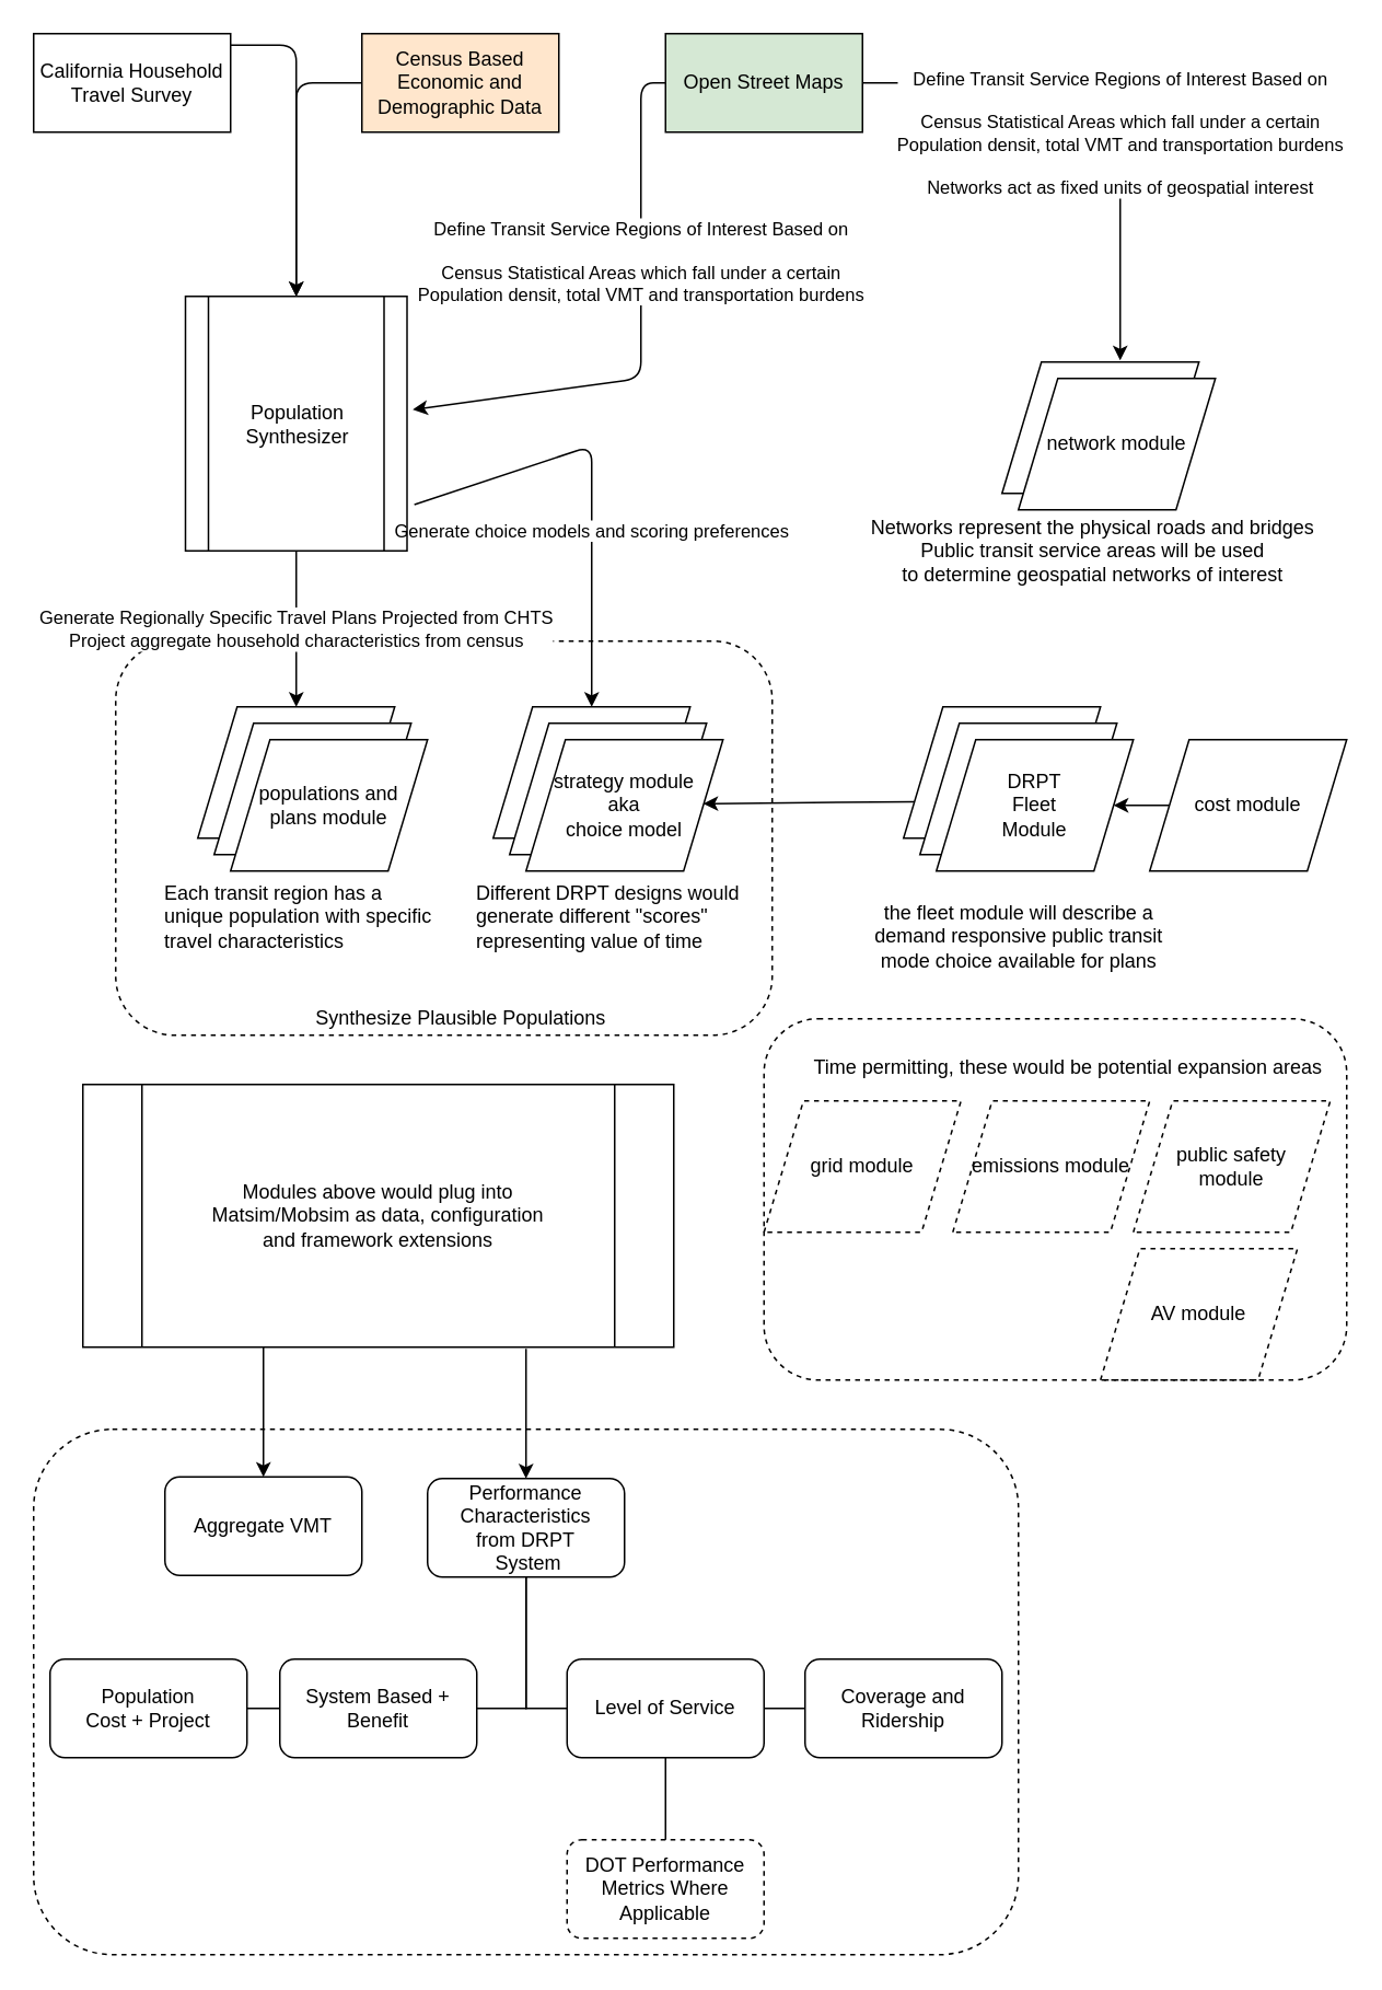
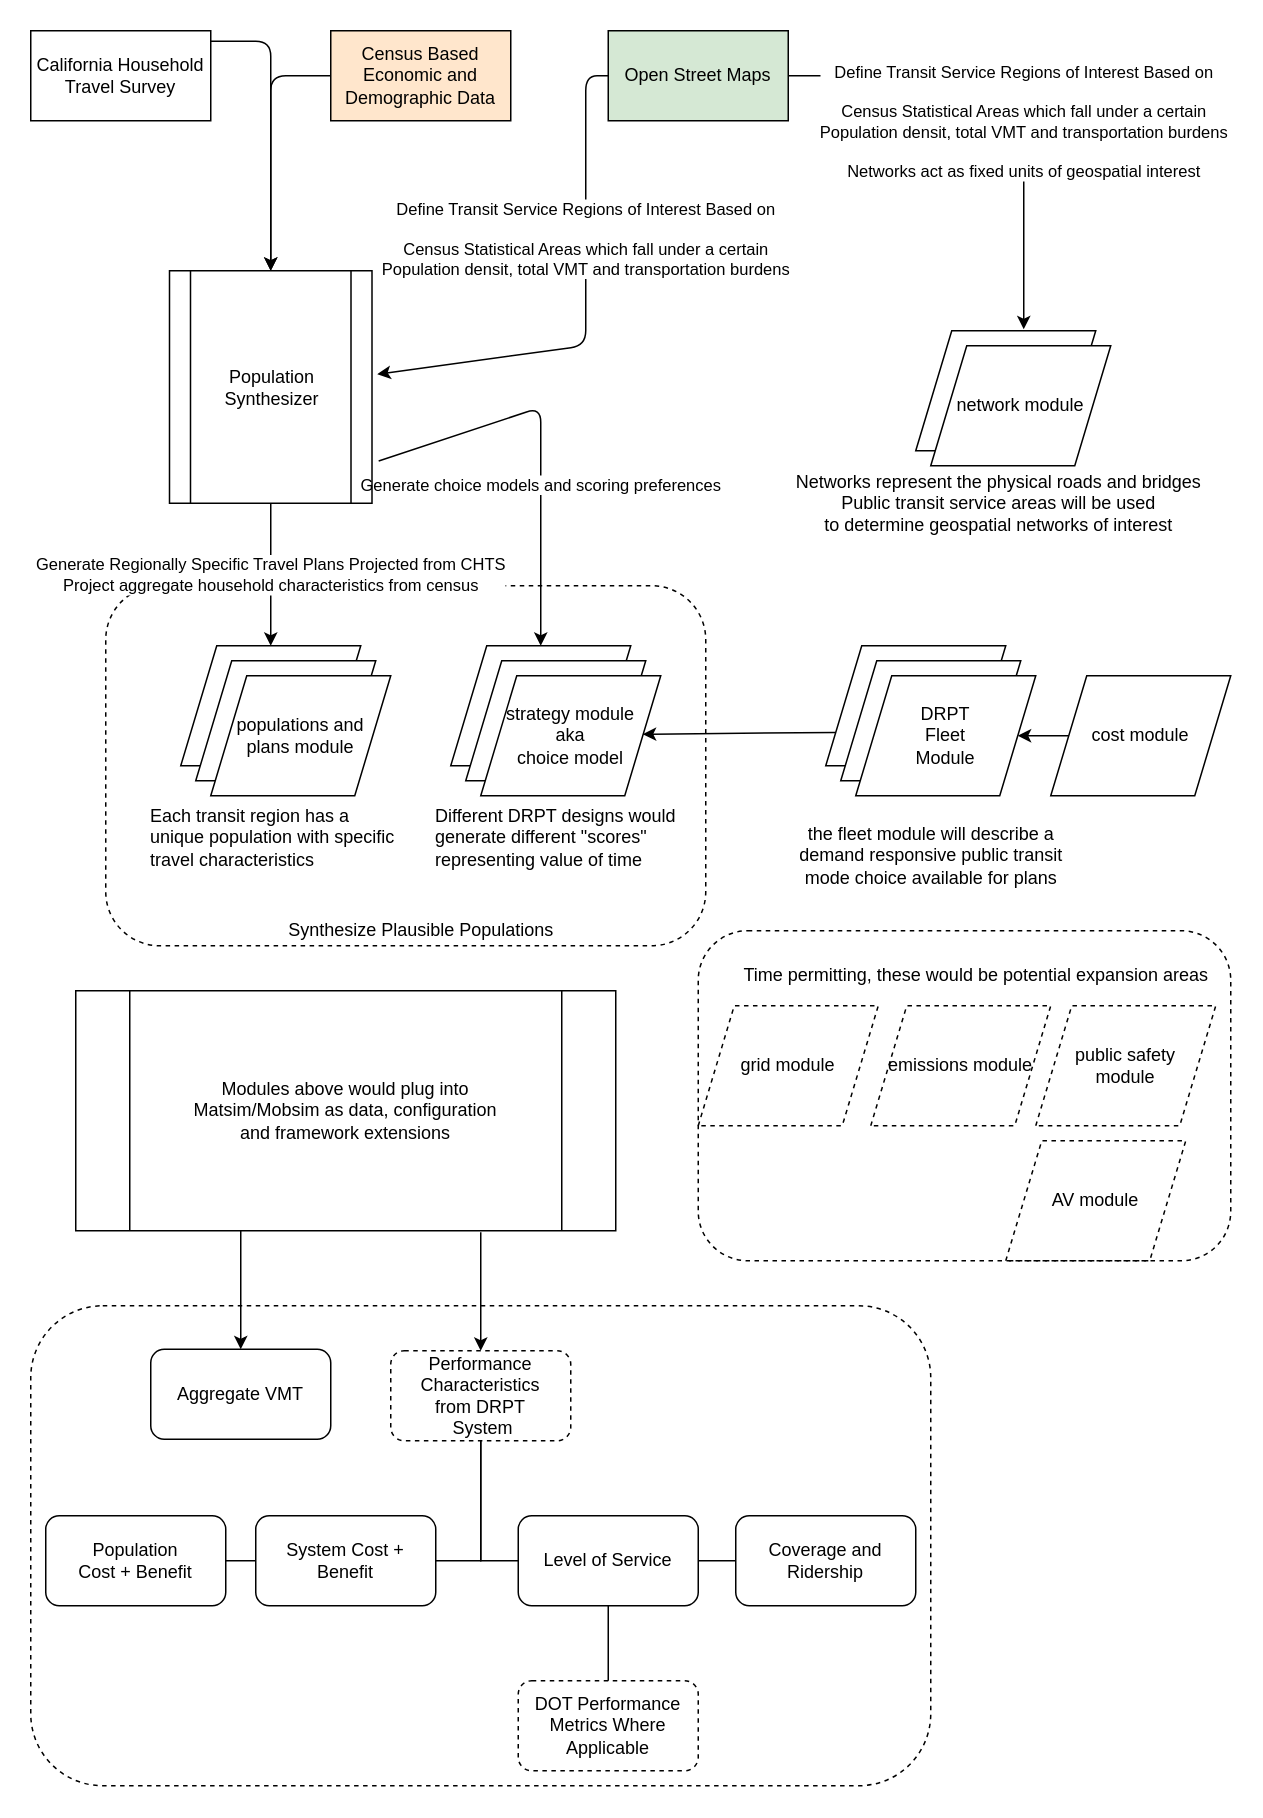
  <mxCell id="0" />
  <mxCell id="1" parent="0" />
  <mxCell id="2" value="" style="rounded=1;whiteSpace=wrap;html=1;shadow=0;fillColor=none;align=center;dashed=1;" vertex="1" parent="1"><mxGeometry x="70" y="390" width="400" height="240" as="geometry" /></mxCell>
  <mxCell id="3" value="" style="shape=parallelogram;perimeter=parallelogramPerimeter;whiteSpace=wrap;html=1;" vertex="1" parent="1"><mxGeometry x="120" y="430" width="120" height="80" as="geometry" /></mxCell>
  <mxCell id="4" value="" style="shape=parallelogram;perimeter=parallelogramPerimeter;whiteSpace=wrap;html=1;" vertex="1" parent="1"><mxGeometry x="130" y="440" width="120" height="80" as="geometry" /></mxCell>
  <mxCell id="5" value="populations and&lt;br&gt;&lt;div&gt;plans module&lt;/div&gt;" style="shape=parallelogram;perimeter=parallelogramPerimeter;whiteSpace=wrap;html=1;" vertex="1" parent="1"><mxGeometry x="140" y="450" width="120" height="80" as="geometry" /></mxCell>
  <mxCell id="6" value="California Household Travel Survey" style="rounded=0;whiteSpace=wrap;html=1;" vertex="1" parent="1"><mxGeometry x="20" y="20" width="120" height="60" as="geometry" /></mxCell>
  <mxCell id="7" value="Census Based Economic and Demographic Data" style="rounded=0;whiteSpace=wrap;html=1;fillColor=#ffe6cc;" vertex="1" parent="1"><mxGeometry x="220" y="20" width="120" height="60" as="geometry" /></mxCell>
  <mxCell id="8" value="" style="endArrow=none;startArrow=classic;html=1;endFill=0;" edge="1" parent="1" source="29" target="7"><mxGeometry width="50" height="50" relative="1" as="geometry"><mxPoint x="180" y="180" as="sourcePoint" /><mxPoint x="430" y="350" as="targetPoint" /><Array as="points"><mxPoint x="180" y="50" /></Array></mxGeometry></mxCell>
  <mxCell id="9" value="" style="endArrow=none;startArrow=classic;html=1;entryX=1;entryY=0.117;entryDx=0;entryDy=0;entryPerimeter=0;endFill=0;" edge="1" parent="1" source="29" target="6"><mxGeometry width="50" height="50" relative="1" as="geometry"><mxPoint x="180" y="180" as="sourcePoint" /><mxPoint x="190" y="50" as="targetPoint" /><Array as="points"><mxPoint x="180" y="27" /></Array></mxGeometry></mxCell>
  <mxCell id="10" value="&lt;div&gt;Generate Regionally Specific Travel Plans Projected from CHTS&lt;/div&gt;&lt;div&gt;Project aggregate household characteristics from census&lt;br&gt;&lt;/div&gt;" style="endArrow=classic;html=1;exitX=0.5;exitY=1;exitDx=0;exitDy=0;" edge="1" parent="1" source="29" target="3"><mxGeometry width="50" height="50" relative="1" as="geometry"><mxPoint x="180" y="310" as="sourcePoint" /><mxPoint x="430" y="350" as="targetPoint" /></mxGeometry></mxCell>
  <mxCell id="11" value="" style="shape=parallelogram;perimeter=parallelogramPerimeter;whiteSpace=wrap;html=1;" vertex="1" parent="1"><mxGeometry x="300" y="430" width="120" height="80" as="geometry" /></mxCell>
  <mxCell id="12" value="" style="shape=parallelogram;perimeter=parallelogramPerimeter;whiteSpace=wrap;html=1;" vertex="1" parent="1"><mxGeometry x="310" y="440" width="120" height="80" as="geometry" /></mxCell>
  <mxCell id="13" value="&lt;div&gt;strategy module&lt;br&gt;&lt;/div&gt;&lt;div&gt;aka&lt;br&gt;&lt;/div&gt;&lt;div&gt;choice model&lt;br&gt;&lt;/div&gt;" style="shape=parallelogram;perimeter=parallelogramPerimeter;whiteSpace=wrap;html=1;" vertex="1" parent="1"><mxGeometry x="320" y="450" width="120" height="80" as="geometry" /></mxCell>
  <mxCell id="14" value="Generate choice models and scoring preferences" style="endArrow=classic;html=1;exitX=1.033;exitY=0.818;exitDx=0;exitDy=0;exitPerimeter=0;" edge="1" parent="1" source="29" target="11"><mxGeometry x="-0.14" y="-49" width="50" height="50" relative="1" as="geometry"><mxPoint x="240" y="271" as="sourcePoint" /><mxPoint x="369.5" y="420" as="targetPoint" /><Array as="points"><mxPoint x="360" y="271" /></Array><mxPoint x="49" y="49" as="offset" /></mxGeometry></mxCell>
  <mxCell id="15" value="" style="shape=parallelogram;perimeter=parallelogramPerimeter;whiteSpace=wrap;html=1;" vertex="1" parent="1"><mxGeometry x="550" y="430" width="120" height="80" as="geometry" /></mxCell>
  <mxCell id="16" value="" style="shape=parallelogram;perimeter=parallelogramPerimeter;whiteSpace=wrap;html=1;" vertex="1" parent="1"><mxGeometry x="560" y="440" width="120" height="80" as="geometry" /></mxCell>
  <mxCell id="17" value="&lt;div&gt;DRPT&lt;/div&gt;&lt;div&gt;Fleet &lt;br&gt;&lt;/div&gt;&lt;div&gt;Module&lt;br&gt;&lt;/div&gt;" style="shape=parallelogram;perimeter=parallelogramPerimeter;whiteSpace=wrap;html=1;" vertex="1" parent="1"><mxGeometry x="570" y="450" width="120" height="80" as="geometry" /></mxCell>
  <mxCell id="18" value="" style="shape=parallelogram;perimeter=parallelogramPerimeter;whiteSpace=wrap;html=1;" vertex="1" parent="1"><mxGeometry x="610" y="220" width="120" height="80" as="geometry" /></mxCell>
  <mxCell id="19" value="&lt;div&gt;network module&lt;br&gt;&lt;/div&gt;" style="shape=parallelogram;perimeter=parallelogramPerimeter;whiteSpace=wrap;html=1;" vertex="1" parent="1"><mxGeometry x="620" y="230" width="120" height="80" as="geometry" /></mxCell>
  <mxCell id="20" value="Open Street Maps" style="rounded=0;whiteSpace=wrap;html=1;fillColor=#d5e8d4;" vertex="1" parent="1"><mxGeometry x="405" y="20" width="120" height="60" as="geometry" /></mxCell>
  <mxCell id="21" value="&lt;div&gt;Define Transit Service Regions of Interest Based on&lt;br&gt;&lt;/div&gt;&lt;div&gt;&lt;br&gt;&lt;/div&gt;&lt;div&gt;Census Statistical Areas which fall under a certain&lt;/div&gt;&lt;div&gt;Population densit, total VMT and transportation burdens  &lt;/div&gt;" style="endArrow=none;startArrow=classic;html=1;entryX=0;entryY=0.5;entryDx=0;entryDy=0;endFill=0;exitX=1.026;exitY=0.445;exitDx=0;exitDy=0;exitPerimeter=0;" edge="1" parent="1" source="29" target="20"><mxGeometry x="0.259" width="50" height="50" relative="1" as="geometry"><mxPoint x="250" y="245" as="sourcePoint" /><mxPoint x="150" y="37.02" as="targetPoint" /><Array as="points"><mxPoint x="390" y="230" /><mxPoint x="390" y="50" /></Array><mxPoint as="offset" /></mxGeometry></mxCell>
  <mxCell id="22" value="Synthesize Plausible Populations" style="text;html=1;align=center;verticalAlign=middle;resizable=0;points=[];autosize=1;" vertex="1" parent="1"><mxGeometry x="185" y="610" width="190" height="20" as="geometry" /></mxCell>
  <mxCell id="23" value="&lt;div&gt;Define Transit Service Regions of Interest Based on&lt;br&gt;&lt;/div&gt;&lt;div&gt;&lt;br&gt;&lt;/div&gt;&lt;div&gt;Census Statistical Areas which fall under a certain&lt;/div&gt;&lt;div&gt;Population densit, total VMT and transportation burdens &lt;br&gt;&lt;/div&gt;&lt;div&gt;&lt;br&gt;&lt;/div&gt;&lt;div&gt;Networks act as fixed units of geospatial interest&lt;br&gt;&lt;/div&gt;" style="endArrow=none;startArrow=classic;html=1;entryX=1;entryY=0.5;entryDx=0;entryDy=0;endFill=0;exitX=0.6;exitY=-0.012;exitDx=0;exitDy=0;exitPerimeter=0;" edge="1" parent="1" source="18" target="20"><mxGeometry x="-0.151" width="50" height="50" relative="1" as="geometry"><mxPoint x="620" y="259" as="sourcePoint" /><mxPoint x="415" y="60" as="targetPoint" /><Array as="points"><mxPoint x="682" y="50" /></Array><mxPoint as="offset" /></mxGeometry></mxCell>
  <mxCell id="24" value="" style="endArrow=classic;html=1;exitX=0;exitY=0.75;exitDx=0;exitDy=0;" edge="1" parent="1" source="15"><mxGeometry width="50" height="50" relative="1" as="geometry"><mxPoint x="380" y="420" as="sourcePoint" /><mxPoint x="428" y="489" as="targetPoint" /></mxGeometry></mxCell>
  <mxCell id="25" value="&lt;div&gt;the fleet module will describe a &lt;br&gt;&lt;/div&gt;&lt;div&gt;demand responsive public transit &lt;br&gt;&lt;/div&gt;&lt;div&gt;mode choice available for plans&lt;/div&gt;" style="text;html=1;align=center;verticalAlign=middle;resizable=0;points=[];autosize=1;" vertex="1" parent="1"><mxGeometry x="525" y="545" width="190" height="50" as="geometry" /></mxCell>
  <mxCell id="26" value="cost module" style="shape=parallelogram;perimeter=parallelogramPerimeter;whiteSpace=wrap;html=1;" vertex="1" parent="1"><mxGeometry x="700" y="450" width="120" height="80" as="geometry" /></mxCell>
  <mxCell id="27" value="" style="endArrow=classic;html=1;" edge="1" parent="1" source="26" target="17"><mxGeometry width="50" height="50" relative="1" as="geometry"><mxPoint x="380" y="460" as="sourcePoint" /><mxPoint x="430" y="410" as="targetPoint" /></mxGeometry></mxCell>
  <mxCell id="28" value="&lt;div&gt;Modules above would plug into&lt;br&gt;&lt;/div&gt;&lt;div&gt;Matsim/Mobsim as data, configuration&lt;/div&gt;&lt;div&gt;and framework extensions&lt;br&gt;&lt;/div&gt;" style="shape=process;whiteSpace=wrap;html=1;backgroundOutline=1;shadow=0;fillColor=none;" vertex="1" parent="1"><mxGeometry x="50" y="660" width="360" height="160" as="geometry" /></mxCell>
  <mxCell id="29" value="Population Synthesizer" style="shape=process;whiteSpace=wrap;html=1;backgroundOutline=1;shadow=0;fillColor=none;" vertex="1" parent="1"><mxGeometry x="112.5" y="180" width="135" height="155" as="geometry" /></mxCell>
- <mxCell id="30" value="&lt;div&gt;Performance Characteristics&lt;/div&gt;&lt;div&gt;from DRPT&lt;/div&gt;&amp;nbsp;System" style="rounded=1;whiteSpace=wrap;html=1;shadow=0;fillColor=none;" vertex="1" parent="1"><mxGeometry x="260" y="900" width="120" height="60" as="geometry" /></mxCell>
+ <mxCell id="30" value="&lt;div&gt;Performance Characteristics&lt;/div&gt;&lt;div&gt;from DRPT&lt;/div&gt;&amp;nbsp;System" style="rounded=1;whiteSpace=wrap;html=1;shadow=0;fillColor=none;dashed=1;" vertex="1" parent="1"><mxGeometry x="260" y="900" width="120" height="60" as="geometry" /></mxCell>
  <mxCell id="31" value="" style="endArrow=classic;html=1;entryX=0.5;entryY=0;entryDx=0;entryDy=0;" edge="1" parent="1" target="30"><mxGeometry width="50" height="50" relative="1" as="geometry"><mxPoint x="320" y="821" as="sourcePoint" /><mxPoint x="350" y="930" as="targetPoint" /></mxGeometry></mxCell>
  <mxCell id="32" style="edgeStyle=orthogonalEdgeStyle;rounded=0;orthogonalLoop=1;jettySize=auto;html=1;exitX=1;exitY=0.5;exitDx=0;exitDy=0;entryX=0;entryY=0.5;entryDx=0;entryDy=0;startArrow=none;startFill=0;endArrow=none;endFill=0;" edge="1" parent="1" source="33" target="35"><mxGeometry relative="1" as="geometry" /></mxCell>
- <mxCell id="33" value="&lt;div&gt;Population &lt;br&gt;&lt;/div&gt;&lt;div&gt;Cost + Project&lt;/div&gt;" style="rounded=1;whiteSpace=wrap;html=1;shadow=0;fillColor=none;" vertex="1" parent="1"><mxGeometry x="30" y="1010" width="120" height="60" as="geometry" /></mxCell>
+ <mxCell id="33" value="&lt;div&gt;Population &lt;br&gt;&lt;/div&gt;&lt;div&gt;Cost + Benefit&lt;/div&gt;" style="rounded=1;whiteSpace=wrap;html=1;shadow=0;fillColor=none;" vertex="1" parent="1"><mxGeometry x="30" y="1010" width="120" height="60" as="geometry" /></mxCell>
  <mxCell id="34" style="edgeStyle=orthogonalEdgeStyle;rounded=0;orthogonalLoop=1;jettySize=auto;html=1;exitX=1;exitY=0.5;exitDx=0;exitDy=0;entryX=0.5;entryY=1;entryDx=0;entryDy=0;startArrow=none;startFill=0;endArrow=none;endFill=0;" edge="1" parent="1" source="35" target="30"><mxGeometry relative="1" as="geometry" /></mxCell>
- <mxCell id="35" value="System Based + Benefit" style="rounded=1;whiteSpace=wrap;html=1;shadow=0;fillColor=none;" vertex="1" parent="1"><mxGeometry x="170" y="1010" width="120" height="60" as="geometry" /></mxCell>
+ <mxCell id="35" value="System Cost + Benefit" style="rounded=1;whiteSpace=wrap;html=1;shadow=0;fillColor=none;" vertex="1" parent="1"><mxGeometry x="170" y="1010" width="120" height="60" as="geometry" /></mxCell>
  <mxCell id="36" value="" style="edgeStyle=orthogonalEdgeStyle;rounded=0;orthogonalLoop=1;jettySize=auto;html=1;startArrow=none;startFill=0;endArrow=none;endFill=0;" edge="1" parent="1" source="39" target="41"><mxGeometry relative="1" as="geometry" /></mxCell>
  <mxCell id="37" value="" style="edgeStyle=orthogonalEdgeStyle;rounded=0;orthogonalLoop=1;jettySize=auto;html=1;startArrow=none;startFill=0;endArrow=none;endFill=0;" edge="1" parent="1" source="39" target="40"><mxGeometry relative="1" as="geometry" /></mxCell>
  <mxCell id="38" style="edgeStyle=orthogonalEdgeStyle;rounded=0;orthogonalLoop=1;jettySize=auto;html=1;exitX=0;exitY=0.5;exitDx=0;exitDy=0;entryX=0.5;entryY=1;entryDx=0;entryDy=0;startArrow=none;startFill=0;endArrow=none;endFill=0;" edge="1" parent="1" source="39" target="30"><mxGeometry relative="1" as="geometry" /></mxCell>
  <mxCell id="39" value="Level of Service" style="rounded=1;whiteSpace=wrap;html=1;shadow=0;fillColor=none;" vertex="1" parent="1"><mxGeometry x="345" y="1010" width="120" height="60" as="geometry" /></mxCell>
  <mxCell id="40" value="DOT Performance Metrics Where Applicable" style="rounded=1;whiteSpace=wrap;html=1;shadow=0;fillColor=none;dashed=1;" vertex="1" parent="1"><mxGeometry x="345" y="1120" width="120" height="60" as="geometry" /></mxCell>
  <mxCell id="41" value="Coverage and Ridership" style="rounded=1;whiteSpace=wrap;html=1;shadow=0;fillColor=none;" vertex="1" parent="1"><mxGeometry x="490" y="1010" width="120" height="60" as="geometry" /></mxCell>
  <mxCell id="42" value="Aggregate VMT" style="rounded=1;whiteSpace=wrap;html=1;shadow=0;fillColor=none;" vertex="1" parent="1"><mxGeometry x="100" y="899" width="120" height="60" as="geometry" /></mxCell>
  <mxCell id="43" value="" style="endArrow=classic;html=1;entryX=0.5;entryY=0;entryDx=0;entryDy=0;" edge="1" parent="1" target="42"><mxGeometry width="50" height="50" relative="1" as="geometry"><mxPoint x="160" y="820" as="sourcePoint" /><mxPoint x="190" y="929" as="targetPoint" /></mxGeometry></mxCell>
  <mxCell id="44" value="" style="rounded=1;whiteSpace=wrap;html=1;shadow=0;dashed=1;fillColor=none;" vertex="1" parent="1"><mxGeometry x="20" y="870" width="600" height="320" as="geometry" /></mxCell>
  <mxCell id="45" value="&lt;div&gt;Different DRPT designs would&lt;/div&gt;&lt;div&gt;generate different &quot;scores&quot;&lt;/div&gt;&lt;div&gt;representing value of time&lt;br&gt;&lt;/div&gt;" style="text;whiteSpace=wrap;html=1;" vertex="1" parent="1"><mxGeometry x="287.5" y="530" width="165" height="60" as="geometry" /></mxCell>
  <mxCell id="46" value="Each transit region has a unique population with specific travel characteristics " style="text;whiteSpace=wrap;html=1;" vertex="1" parent="1"><mxGeometry x="97.5" y="530" width="165" height="60" as="geometry" /></mxCell>
  <mxCell id="47" value="&lt;div&gt;Networks represent the physical roads and bridges&lt;/div&gt;&lt;div&gt;Public transit service areas will be used&lt;/div&gt;&lt;div&gt;to determine geospatial networks of interest&lt;br&gt;&lt;/div&gt;" style="text;html=1;align=center;verticalAlign=middle;resizable=0;points=[];autosize=1;" vertex="1" parent="1"><mxGeometry x="525" y="310" width="280" height="50" as="geometry" /></mxCell>
  <mxCell id="48" value="" style="group" vertex="1" connectable="0" parent="1"><mxGeometry x="465" y="620" width="355" height="220" as="geometry" /></mxCell>
  <mxCell id="49" value="&lt;div&gt;emissions module&lt;br&gt;&lt;/div&gt;" style="shape=parallelogram;perimeter=parallelogramPerimeter;whiteSpace=wrap;html=1;dashed=1;" vertex="1" parent="48"><mxGeometry x="115" y="50" width="120" height="80" as="geometry" /></mxCell>
  <mxCell id="50" value="&lt;div&gt;grid module&lt;br&gt;&lt;/div&gt;" style="shape=parallelogram;perimeter=parallelogramPerimeter;whiteSpace=wrap;html=1;dashed=1;" vertex="1" parent="48"><mxGeometry y="50" width="120" height="80" as="geometry" /></mxCell>
  <mxCell id="51" value="Time permitting, these would be potential expansion areas" style="text;html=1;align=center;verticalAlign=middle;resizable=0;points=[];autosize=1;" vertex="1" parent="48"><mxGeometry x="25" y="20" width="320" height="20" as="geometry" /></mxCell>
  <mxCell id="52" value="&lt;div&gt;public safety &lt;br&gt;&lt;/div&gt;&lt;div&gt;module&lt;br&gt;&lt;/div&gt;" style="shape=parallelogram;perimeter=parallelogramPerimeter;whiteSpace=wrap;html=1;dashed=1;" vertex="1" parent="48"><mxGeometry x="225" y="50" width="120" height="80" as="geometry" /></mxCell>
  <mxCell id="53" value="AV module" style="shape=parallelogram;perimeter=parallelogramPerimeter;whiteSpace=wrap;html=1;dashed=1;" vertex="1" parent="48"><mxGeometry x="205" y="140" width="120" height="80" as="geometry" /></mxCell>
  <mxCell id="54" value="" style="rounded=1;whiteSpace=wrap;html=1;shadow=0;dashed=1;fillColor=none;" vertex="1" parent="48"><mxGeometry width="355" height="220" as="geometry" /></mxCell>
